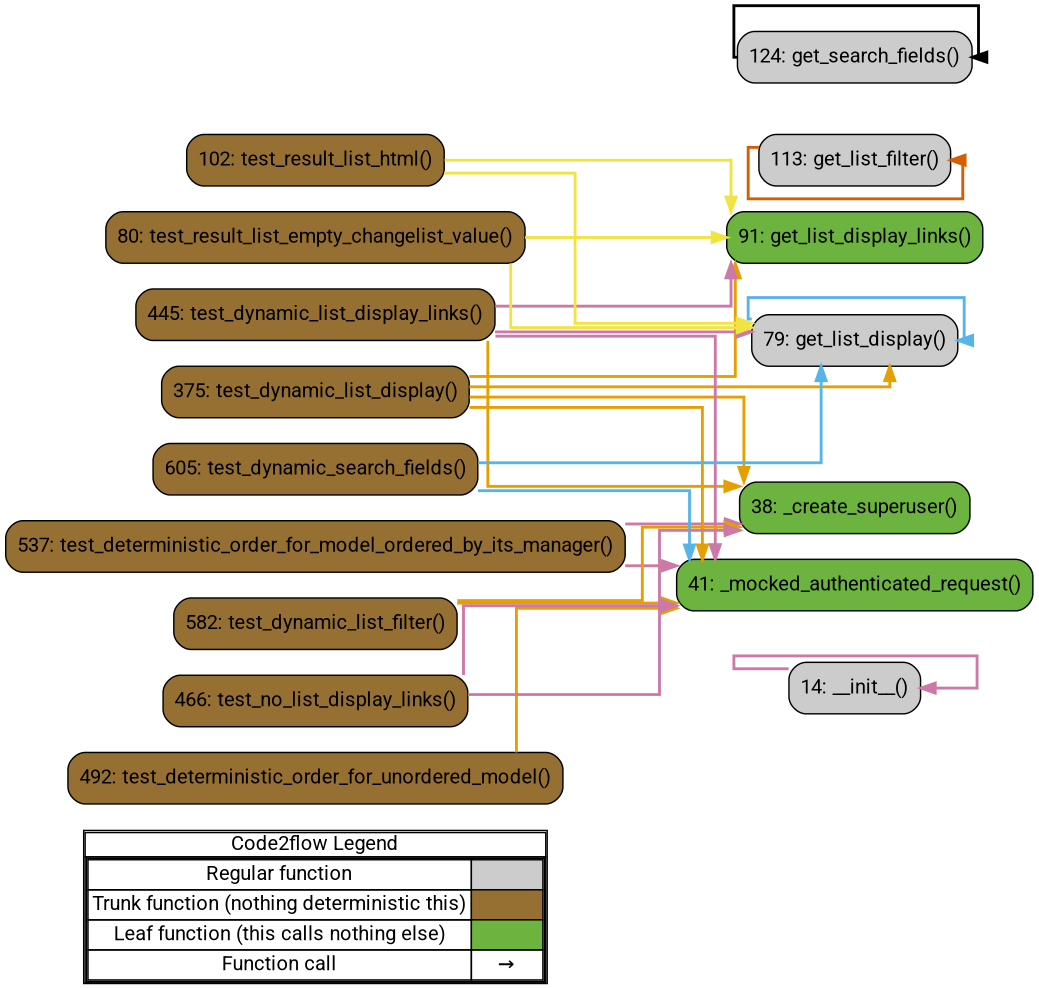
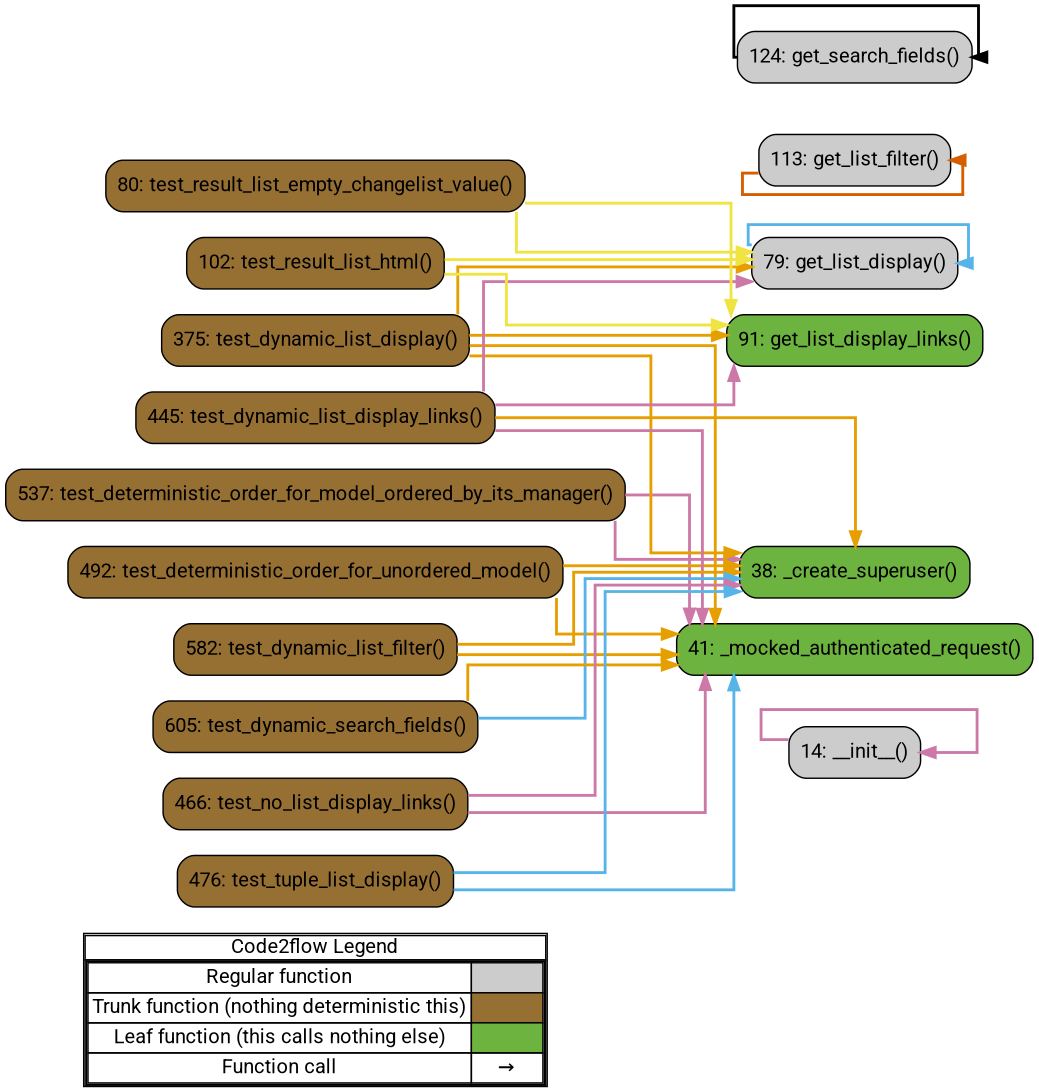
  digraph {
    concentrate=true
    fontname=Roboto
    rankdir=LR
    splines=ortho
    node [fontname=Roboto shape=rect fillcolor="#966F33" style="rounded,filled"]
    edge [color="#E69F00" fontname=Roboto penwidth=2]
    n1 [label=<         <table cellspacing="0" cellpadding="0" border="1"><tr><td>Code2flow Legend</td></tr><tr><td>         <table cellspacing="0">         <tr><td>Regular function</td><td width="50px" bgcolor='#cccccc'></td></tr>         <tr><td>Trunk function (nothing deterministic this)</td><td bgcolor='#966F33'></td></tr>         <tr><td>Leaf function (this calls nothing else)</td><td bgcolor='#6db33f'></td></tr>         <tr><td>Function call</td><td><font color='black'>&#8594;</font></td></tr>         </table></td></tr></table>         > margin=0 shape=none fillcolor="" style=""]
    n2 [fillcolor="#cccccc" label="14: __init__()"]
    n3 [fillcolor="#cccccc" label="79: get_list_display()"]
    n4 [fillcolor="#6db33f" label="91: get_list_display_links()"]
    n5 [fillcolor="#cccccc" label="113: get_list_filter()"]
    n6 [fillcolor="#cccccc" label="124: get_search_fields()"]
    n7 [fillcolor="#6db33f" label="38: _create_superuser()"]
    n8 [fillcolor="#6db33f" label="41: _mocked_authenticated_request()"]
    n9 [label="537: test_deterministic_order_for_model_ordered_by_its_manager()"]
    n10 [label="492: test_deterministic_order_for_unordered_model()"]
    n11 [label="375: test_dynamic_list_display()"]
    n12 [label="445: test_dynamic_list_display_links()"]
    n13 [label="582: test_dynamic_list_filter()"]
    n14 [label="605: test_dynamic_search_fields()"]
    n15 [label="466: test_no_list_display_links()"]
    n16 [label="80: test_result_list_empty_changelist_value()"]
    n17 [label="102: test_result_list_html()"]
+   n18 [label="476: test_tuple_list_display()"]
    subgraph sub_1 {
      label=legend
      rank=min
      n1
    }
    subgraph sub_2 {
      label="File: admin_changelist.admin"
      style=dotted
      subgraph sub_3 {
        label="Class: CustomPaginator"
        style=dotted
        n2
      }
      subgraph sub_4 {
        label="Class: DynamicListDisplayChildAdmin"
        style=dotted
        n3
      }
      subgraph sub_5 {
        label="Class: DynamicListDisplayLinksChildAdmin"
        style=dotted
        n4
      }
      subgraph sub_6 {
        label="Class: DynamicListFilterChildAdmin"
        style=dotted
        n5
      }
      subgraph sub_7 {
        label="Class: DynamicSearchFieldsChildAdmin"
        style=dotted
        n6
      }
    }
    subgraph sub_8 {
      label="File: admin_changelist.tests"
      style=dotted
      subgraph sub_9 {
        label="Class: ChangeListTests"
        style=dotted
        n7
        n8
        n9
        n10
        n11
        n12
        n13
        n14
        n15
        n16
        n17
+       n18
      }
    }
    n2 -> n2 [color="#CC79A7"]
    n3 -> n3 [color="#56B4E9"]
    n5 -> n5 [color="#D55E00"]
    n6 -> n6 [color="#000000"]
    n9 -> n7 [color="#CC79A7"]
    n9 -> n8 [color="#CC79A7"]
+   n10 -> n7
    n10 -> n8
    n11 -> n3
    n11 -> n3
    n11 -> n4
    n11 -> n4
    n11 -> n7
    n11 -> n7
    n11 -> n8
    n11 -> n8
    n11 -> n8
    n12 -> n3 [color="#CC79A7"]
    n12 -> n4 [color="#CC79A7"]
    n12 -> n7
    n12 -> n8 [color="#CC79A7"]
    n13 -> n7
    n13 -> n7
    n13 -> n8
    n13 -> n8
-   n14 -> n3 [color="#56B4E9"]
-   n14 -> n8 [color="#56B4E9"]
+   n14 -> n7 [color="#56B4E9"]
+   n14 -> n8
    n15 -> n7 [color="#CC79A7"]
    n15 -> n8 [color="#CC79A7"]
    n16 -> n3 [color="#F0E442"]
    n16 -> n4 [color="#F0E442"]
    n17 -> n3 [color="#F0E442"]
    n17 -> n4 [color="#F0E442"]
+   n18 -> n7 [color="#56B4E9"]
+   n18 -> n8 [color="#56B4E9"]
  }
